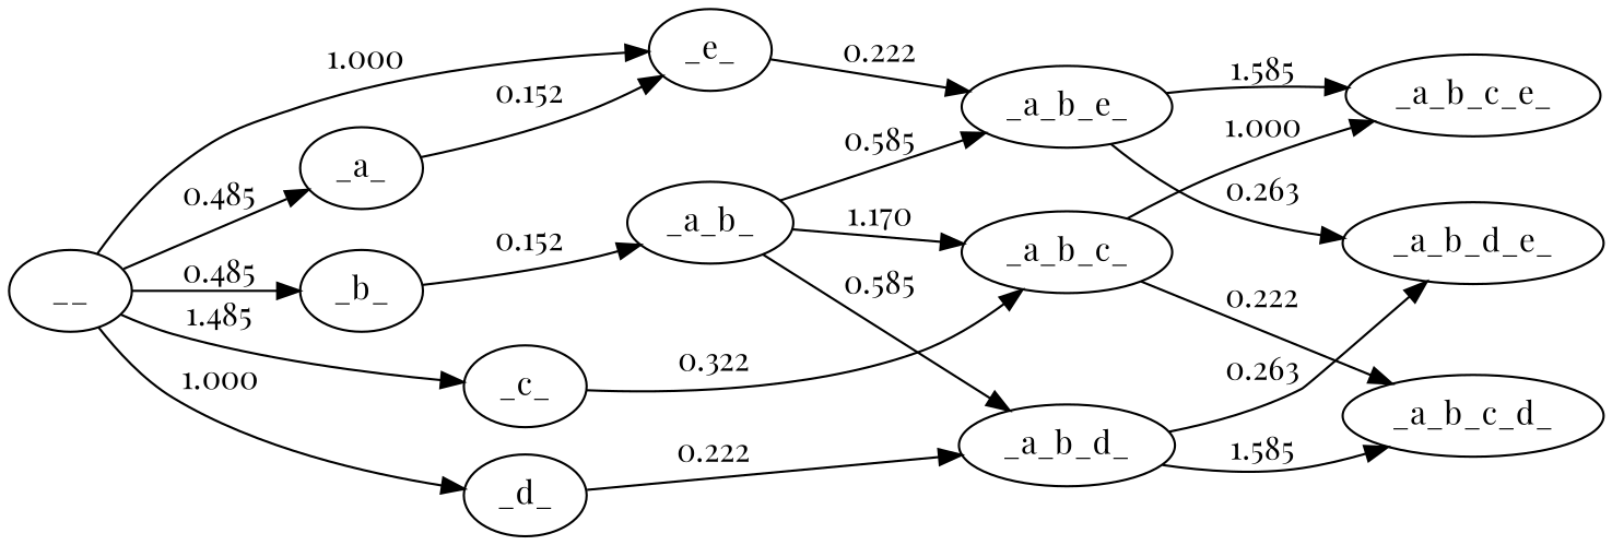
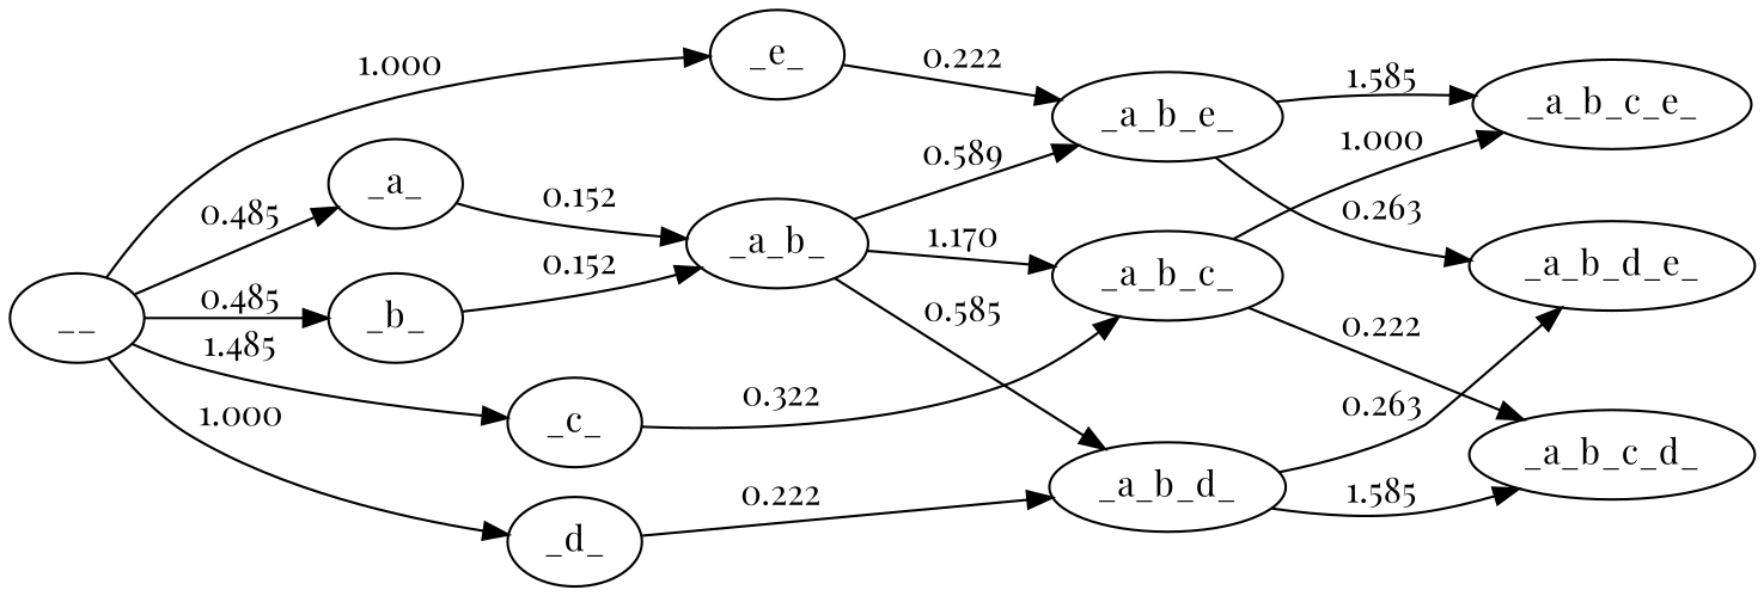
  strict digraph {
    fontname="Playfair Display"
    rankdir=LR
    node [fontname="Playfair Display"]
    edge [cost=1.0 fontname="Playfair Display"]
    __
    _a_
    _b_
    _d_
    _e_
    _c_
    _a_b_
    _a_b_d_
    _a_b_e_
    _a_b_c_
    _a_b_d_e_
    _a_b_c_d_
    _a_b_c_e_
    __ -> _a_ [cost=0.4854268271702417 label=" 0.485"]
    __ -> _b_ [cost=0.4854268271702417 label=" 0.485"]
    __ -> _d_ [label=" 1.000"]
    __ -> _e_ [label=" 1.000"]
    __ -> _c_ [cost=1.4854268271702415 label=" 1.485"]
-   _a_ -> _e_ [cost=0.15200309344505006 label=" 0.152"]
+   _a_ -> _a_b_ [cost=0.15200309344505006 label=" 0.152"]
    _b_ -> _a_b_ [cost=0.15200309344505006 label=" 0.152"]
    _d_ -> _a_b_d_ [cost=0.22239242133644802 label=" 0.222"]
    _e_ -> _a_b_e_ [cost=0.22239242133644802 label=" 0.222"]
    _c_ -> _a_b_c_ [cost=0.32192809488736235 label=" 0.322"]
    _a_b_ -> _a_b_d_ [cost=0.5849625007211562 label=" 0.585"]
-   _a_b_ -> _a_b_e_ [cost=0.5849625007211562 label=" 0.585"]
+   _a_b_ -> _a_b_e_ [cost=0.5849625007211562 label=" 0.589"]
    _a_b_ -> _a_b_c_ [cost=1.1699250014423124 label=" 1.170"]
    _a_b_d_ -> _a_b_d_e_ [cost=0.2630344058337938 label=" 0.263"]
    _a_b_d_ -> _a_b_c_d_ [cost=1.5849625007211563 label=" 1.585"]
    _a_b_e_ -> _a_b_d_e_ [cost=0.2630344058337938 label=" 0.263"]
    _a_b_e_ -> _a_b_c_e_ [cost=1.5849625007211563 label=" 1.585"]
    _a_b_c_ -> _a_b_c_d_ [label=" 0.222"]
    _a_b_c_ -> _a_b_c_e_ [label=" 1.000"]
  }
